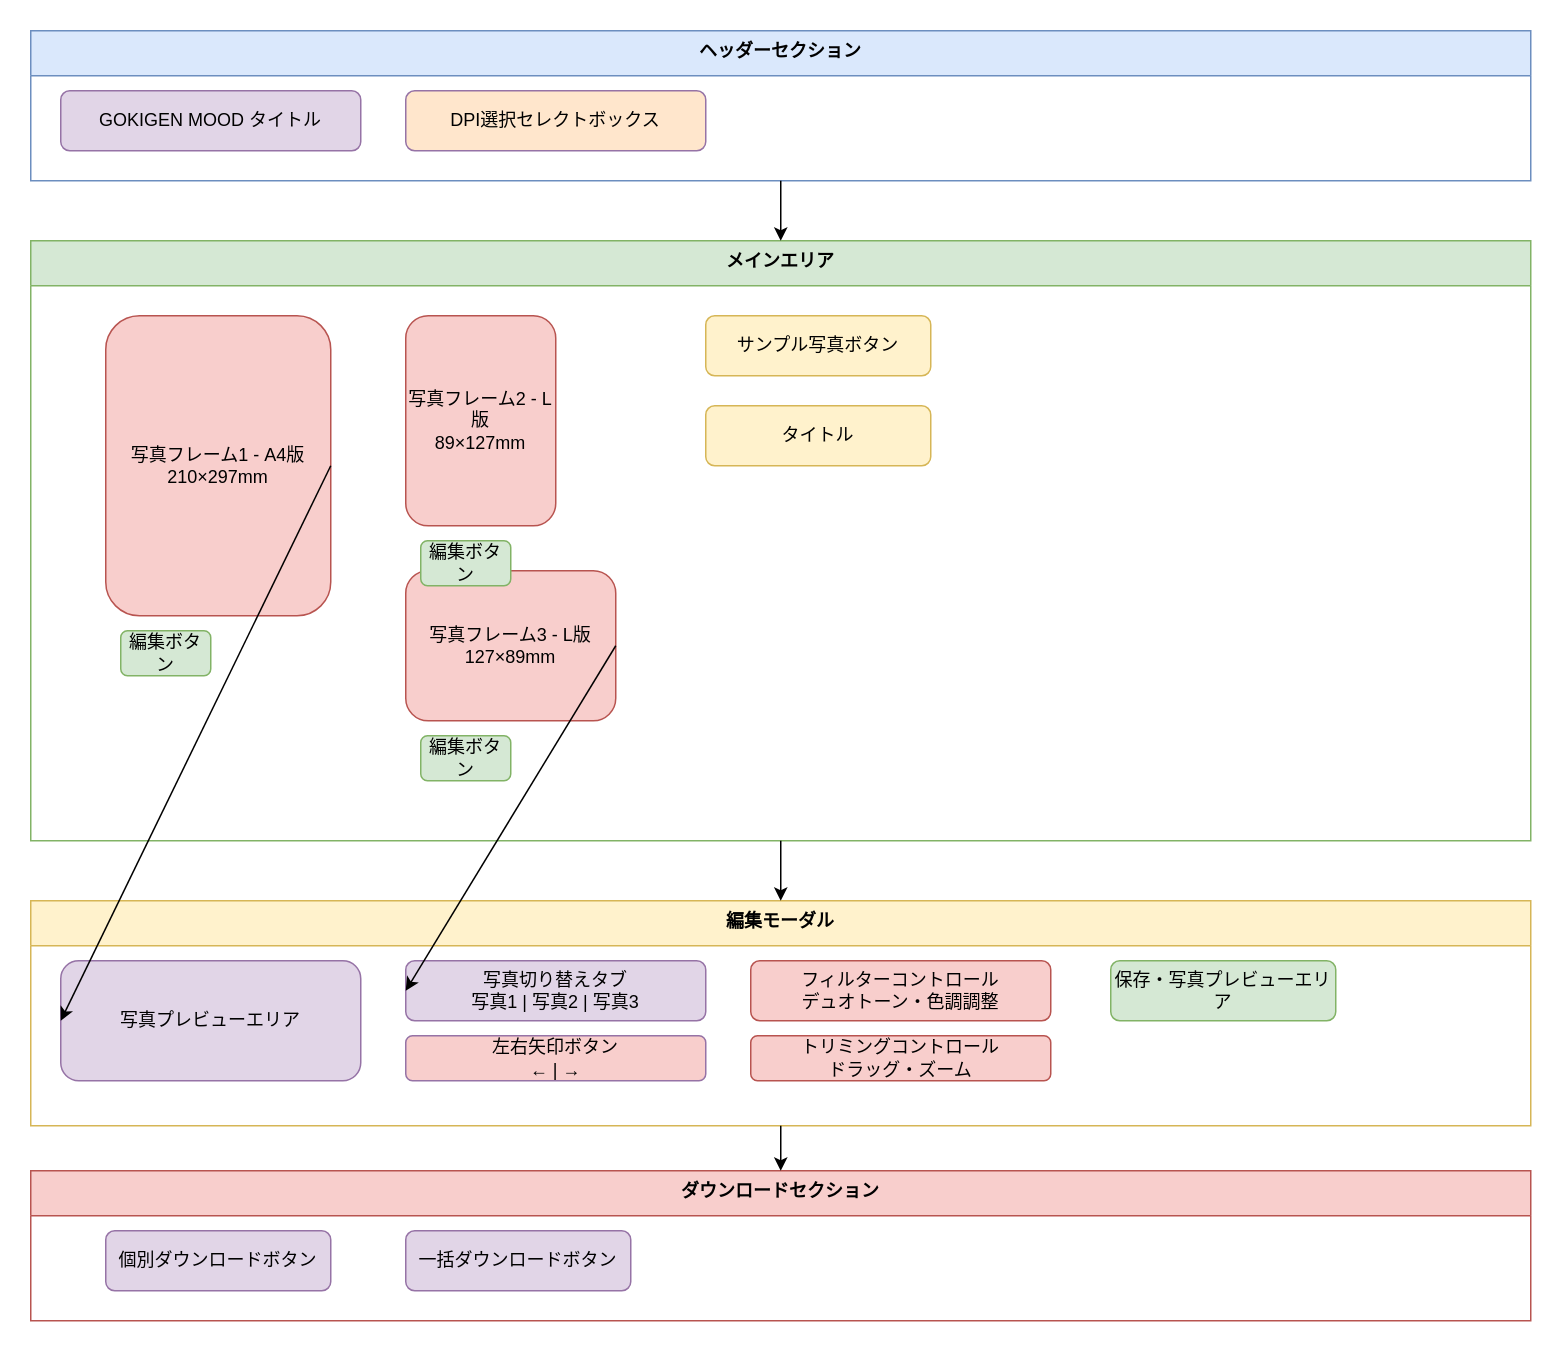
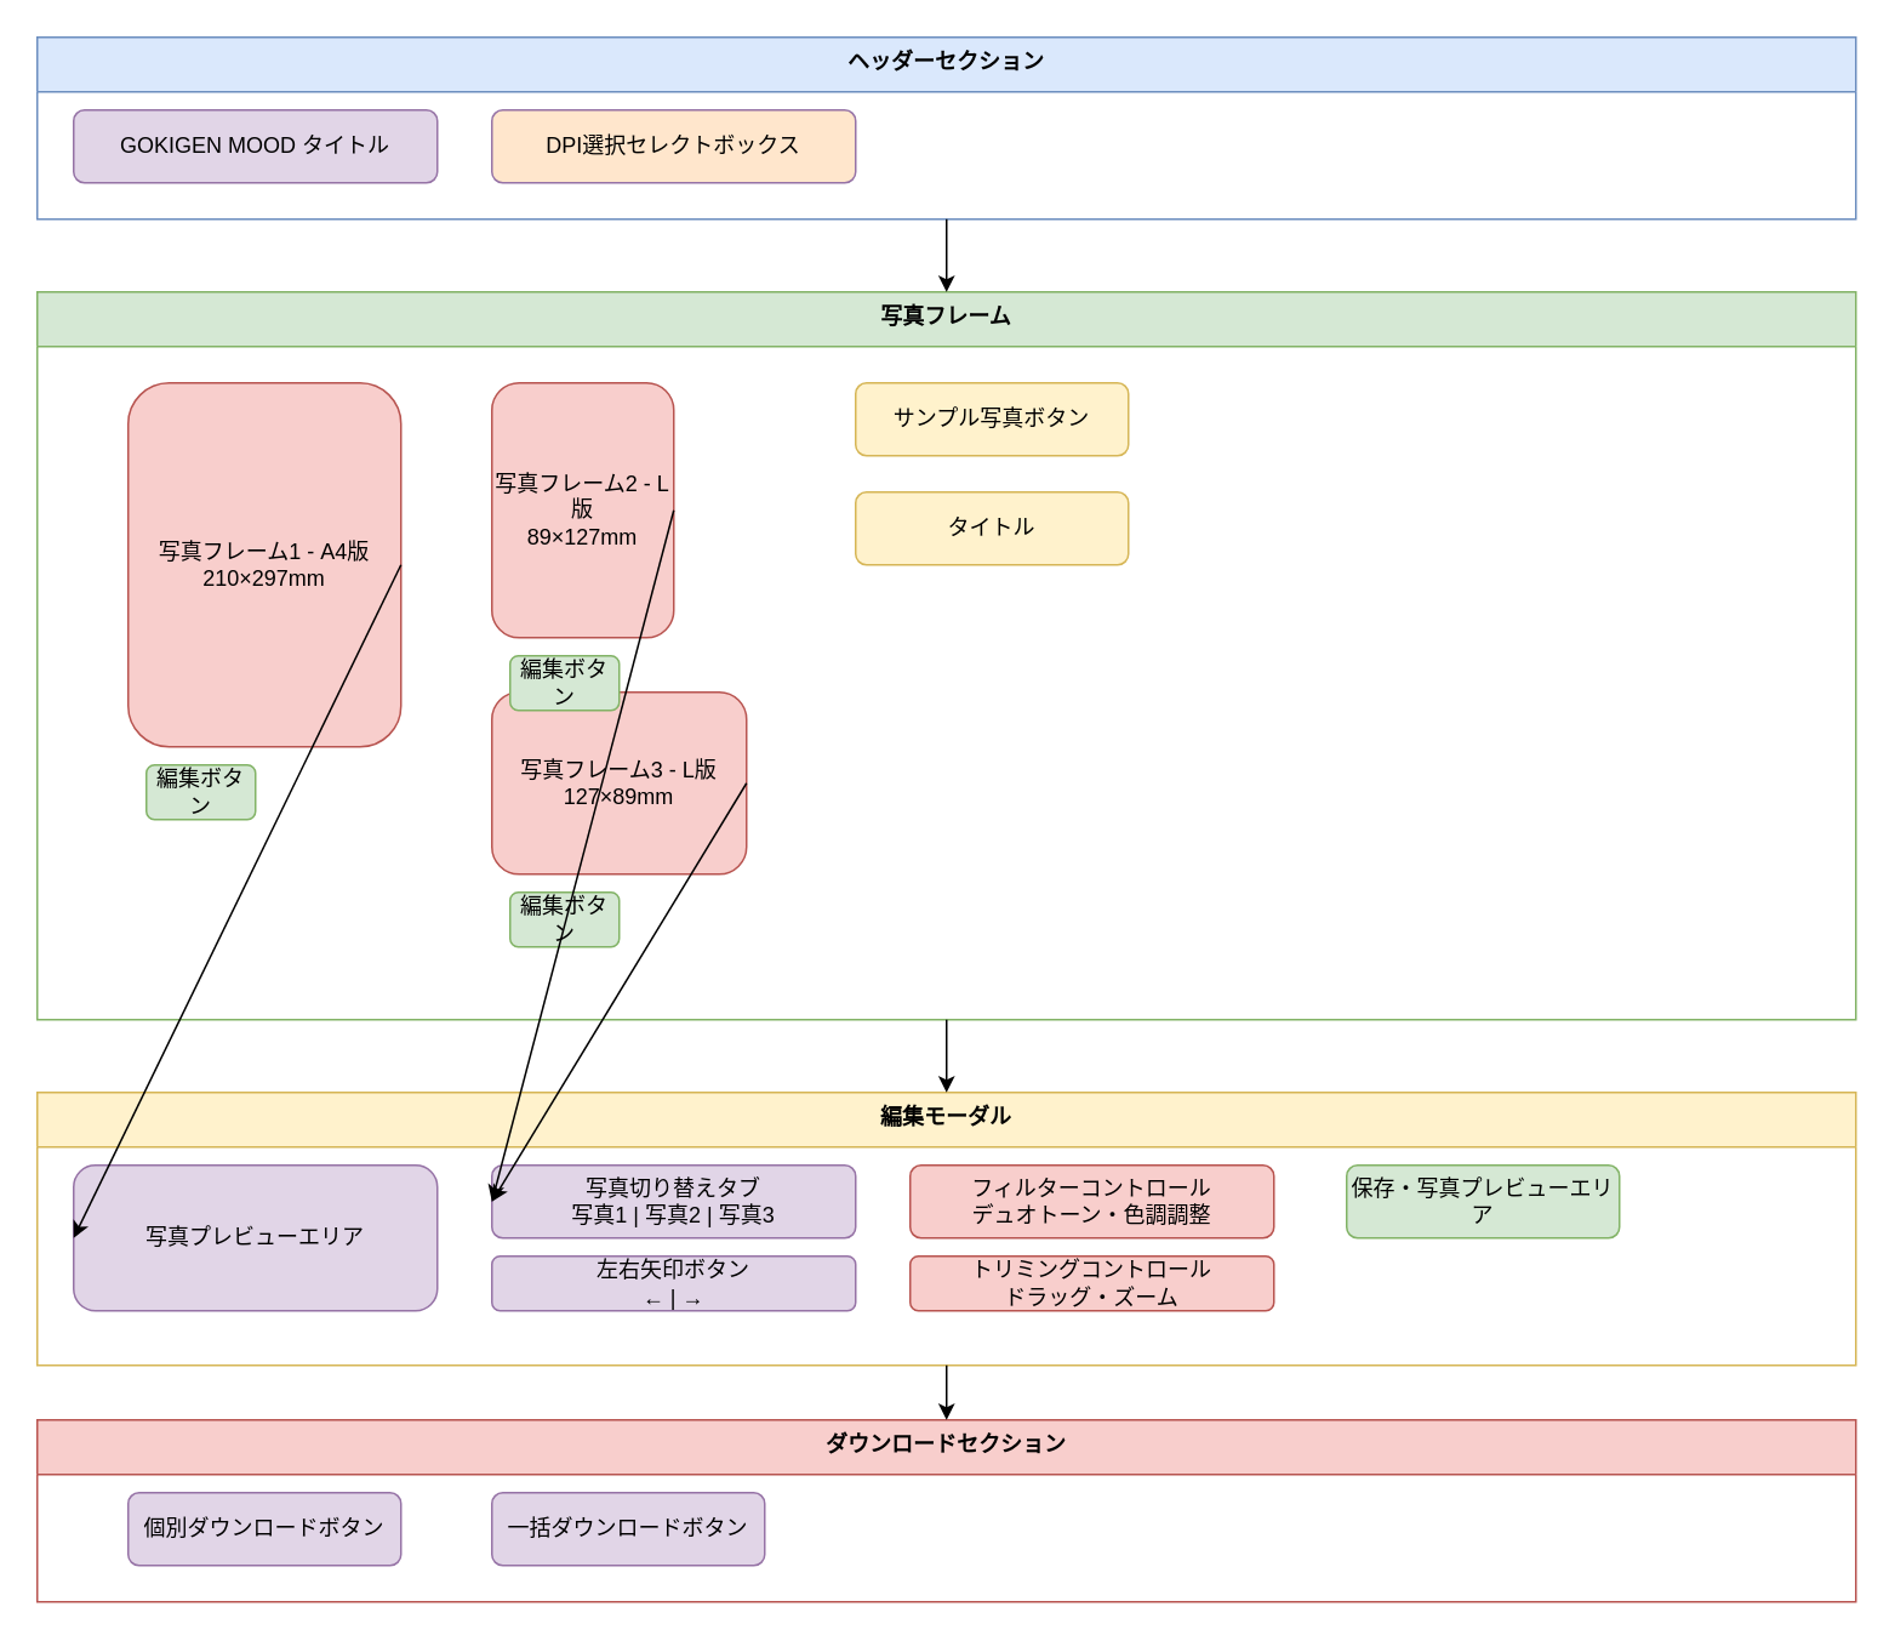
  <mxCell id="0" />
  <mxCell id="1" parent="0" />
  <mxCell id="2" value="ヘッダーセクション" style="swimlane;fontStyle=1;align=center;verticalAlign=top;childLayout=stackLayout;horizontal=1;startSize=30;horizontalStack=0;resizeParent=1;resizeLast=0;collapsible=1;marginBottom=0;whiteSpace=wrap;html=1;fillColor=#dae8fc;strokeColor=#6c8ebf;" vertex="1" parent="1"><mxGeometry x="20" y="20" width="1000" height="100" as="geometry" /></mxCell>
  <mxCell id="3" value="GOKIGEN MOOD タイトル" style="rounded=1;whiteSpace=wrap;html=1;fillColor=#e1d5e7;strokeColor=#9673a6;" vertex="1" parent="2"><mxGeometry x="20" y="40" width="200" height="40" as="geometry" /></mxCell>
  <mxCell id="4" value="DPI選択セレクトボックス" style="rounded=1;whiteSpace=wrap;html=1;fillColor=#ffe6cc;strokeColor=#9673a6;" vertex="1" parent="2"><mxGeometry x="250" y="40" width="200" height="40" as="geometry" /></mxCell>
- <mxCell id="5" value="メインエリア" style="swimlane;fontStyle=1;align=center;verticalAlign=top;childLayout=stackLayout;horizontal=1;startSize=30;horizontalStack=0;resizeParent=1;resizeLast=0;collapsible=1;marginBottom=0;whiteSpace=wrap;html=1;fillColor=#d5e8d4;strokeColor=#82b366;" vertex="1" parent="1"><mxGeometry x="20" y="160" width="1000" height="400" as="geometry" /></mxCell>
+ <mxCell id="5" value="写真フレーム" style="swimlane;fontStyle=1;align=center;verticalAlign=top;childLayout=stackLayout;horizontal=1;startSize=30;horizontalStack=0;resizeParent=1;resizeLast=0;collapsible=1;marginBottom=0;whiteSpace=wrap;html=1;fillColor=#d5e8d4;strokeColor=#82b366;" vertex="1" parent="1"><mxGeometry x="20" y="160" width="1000" height="400" as="geometry" /></mxCell>
  <mxCell id="6" value="写真フレーム1 - A4版&#10;210×297mm" style="rounded=1;whiteSpace=wrap;html=1;fillColor=#f8cecc;strokeColor=#b85450;" vertex="1" parent="5"><mxGeometry x="50" y="50" width="150" height="200" as="geometry" /></mxCell>
  <mxCell id="7" value="写真フレーム2 - L版&#10;89×127mm" style="rounded=1;whiteSpace=wrap;html=1;fillColor=#f8cecc;strokeColor=#b85450;" vertex="1" parent="5"><mxGeometry x="250" y="50" width="100" height="140" as="geometry" /></mxCell>
  <mxCell id="8" value="写真フレーム3 - L版&#10;127×89mm" style="rounded=1;whiteSpace=wrap;html=1;fillColor=#f8cecc;strokeColor=#b85450;" vertex="1" parent="5"><mxGeometry x="250" y="220" width="140" height="100" as="geometry" /></mxCell>
  <mxCell id="9" value="サンプル写真ボタン" style="rounded=1;whiteSpace=wrap;html=1;fillColor=#fff2cc;strokeColor=#d6b656;" vertex="1" parent="5"><mxGeometry x="450" y="50" width="150" height="40" as="geometry" /></mxCell>
  <mxCell id="10" value="タイトル" style="rounded=1;whiteSpace=wrap;html=1;fillColor=#fff2cc;strokeColor=#d6b656;" vertex="1" parent="5"><mxGeometry x="450" y="110" width="150" height="40" as="geometry" /></mxCell>
  <mxCell id="11" value="編集ボタン" style="rounded=1;whiteSpace=wrap;html=1;fillColor=#d5e8d4;strokeColor=#82b366;" vertex="1" parent="5"><mxGeometry x="60" y="260" width="60" height="30" as="geometry" /></mxCell>
  <mxCell id="12" value="編集ボタン" style="rounded=1;whiteSpace=wrap;html=1;fillColor=#d5e8d4;strokeColor=#82b366;" vertex="1" parent="5"><mxGeometry x="260" y="200" width="60" height="30" as="geometry" /></mxCell>
  <mxCell id="13" value="編集ボタン" style="rounded=1;whiteSpace=wrap;html=1;fillColor=#d5e8d4;strokeColor=#82b366;" vertex="1" parent="5"><mxGeometry x="260" y="330" width="60" height="30" as="geometry" /></mxCell>
  <mxCell id="14" value="編集モーダル" style="swimlane;fontStyle=1;align=center;verticalAlign=top;childLayout=stackLayout;horizontal=1;startSize=30;horizontalStack=0;resizeParent=1;resizeLast=0;collapsible=1;marginBottom=0;whiteSpace=wrap;html=1;fillColor=#fff2cc;strokeColor=#d6b656;" vertex="1" parent="1"><mxGeometry x="20" y="600" width="1000" height="150" as="geometry" /></mxCell>
  <mxCell id="15" value="写真プレビューエリア" style="rounded=1;whiteSpace=wrap;html=1;fillColor=#e1d5e7;strokeColor=#9673a6;" vertex="1" parent="14"><mxGeometry x="20" y="40" width="200" height="80" as="geometry" /></mxCell>
  <mxCell id="16" value="写真切り替えタブ&#10;写真1 | 写真2 | 写真3" style="rounded=1;whiteSpace=wrap;html=1;fillColor=#e1d5e7;strokeColor=#9673a6;" vertex="1" parent="14"><mxGeometry x="250" y="40" width="200" height="40" as="geometry" /></mxCell>
- <mxCell id="17" value="左右矢印ボタン&#10;← | →" style="rounded=1;whiteSpace=wrap;html=1;fillColor=#f8cecc;strokeColor=#9673a6;" vertex="1" parent="14"><mxGeometry x="250" y="90" width="200" height="30" as="geometry" /></mxCell>
+ <mxCell id="17" value="左右矢印ボタン&#10;← | →" style="rounded=1;whiteSpace=wrap;html=1;fillColor=#e1d5e7;strokeColor=#9673a6;" vertex="1" parent="14"><mxGeometry x="250" y="90" width="200" height="30" as="geometry" /></mxCell>
  <mxCell id="18" value="フィルターコントロール&#10;デュオトーン・色調調整" style="rounded=1;whiteSpace=wrap;html=1;fillColor=#f8cecc;strokeColor=#b85450;" vertex="1" parent="14"><mxGeometry x="480" y="40" width="200" height="40" as="geometry" /></mxCell>
  <mxCell id="19" value="トリミングコントロール&#10;ドラッグ・ズーム" style="rounded=1;whiteSpace=wrap;html=1;fillColor=#f8cecc;strokeColor=#b85450;" vertex="1" parent="14"><mxGeometry x="480" y="90" width="200" height="30" as="geometry" /></mxCell>
  <mxCell id="20" value="保存・写真プレビューエリア" style="rounded=1;whiteSpace=wrap;html=1;fillColor=#d5e8d4;strokeColor=#82b366;" vertex="1" parent="14"><mxGeometry x="720" y="40" width="150" height="40" as="geometry" /></mxCell>
  <mxCell id="21" value="ダウンロードセクション" style="swimlane;fontStyle=1;align=center;verticalAlign=top;childLayout=stackLayout;horizontal=1;startSize=30;horizontalStack=0;resizeParent=1;resizeLast=0;collapsible=1;marginBottom=0;whiteSpace=wrap;html=1;fillColor=#f8cecc;strokeColor=#b85450;" vertex="1" parent="1"><mxGeometry x="20" y="780" width="1000" height="100" as="geometry" /></mxCell>
  <mxCell id="22" value="個別ダウンロードボタン" style="rounded=1;whiteSpace=wrap;html=1;fillColor=#e1d5e7;strokeColor=#9673a6;" vertex="1" parent="21"><mxGeometry x="50" y="40" width="150" height="40" as="geometry" /></mxCell>
  <mxCell id="23" value="一括ダウンロードボタン" style="rounded=1;whiteSpace=wrap;html=1;fillColor=#e1d5e7;strokeColor=#9673a6;" vertex="1" parent="21"><mxGeometry x="250" y="40" width="150" height="40" as="geometry" /></mxCell>
  <mxCell id="24" value="" style="endArrow=classic;html=1;rounded=0;exitX=0.5;exitY=1;exitDx=0;exitDy=0;entryX=0.5;entryY=0;entryDx=0;entryDy=0;" edge="1" parent="1" source="2" target="5"><mxGeometry width="50" height="50" relative="1" as="geometry"><mxPoint x="520" y="130" as="sourcePoint" /><mxPoint x="570" y="80" as="targetPoint" /></mxGeometry></mxCell>
  <mxCell id="25" value="" style="endArrow=classic;html=1;rounded=0;exitX=0.5;exitY=1;exitDx=0;exitDy=0;entryX=0.5;entryY=0;entryDx=0;entryDy=0;" edge="1" parent="1" source="5" target="14"><mxGeometry width="50" height="50" relative="1" as="geometry"><mxPoint x="520" y="570" as="sourcePoint" /><mxPoint x="570" y="520" as="targetPoint" /></mxGeometry></mxCell>
  <mxCell id="26" value="" style="endArrow=classic;html=1;rounded=0;exitX=0.5;exitY=1;exitDx=0;exitDy=0;entryX=0.5;entryY=0;entryDx=0;entryDy=0;" edge="1" parent="1" source="14" target="21"><mxGeometry width="50" height="50" relative="1" as="geometry"><mxPoint x="520" y="760" as="sourcePoint" /><mxPoint x="570" y="710" as="targetPoint" /></mxGeometry></mxCell>
  <mxCell id="27" value="" style="endArrow=classic;html=1;rounded=0;exitX=1;exitY=0.5;exitDx=0;exitDy=0;entryX=0;entryY=0.5;entryDx=0;entryDy=0;" edge="1" parent="1" source="6" target="15"><mxGeometry width="50" height="50" relative="1" as="geometry"><mxPoint x="180" y="260" as="sourcePoint" /><mxPoint x="230" y="210" as="targetPoint" /></mxGeometry></mxCell>
+ <mxCell id="28" value="" style="endArrow=classic;html=1;rounded=0;exitX=1;exitY=0.5;exitDx=0;exitDy=0;entryX=0;entryY=0.5;entryDx=0;entryDy=0;" edge="1" parent="1" source="7" target="16"><mxGeometry width="50" height="50" relative="1" as="geometry"><mxPoint x="330" y="100" as="sourcePoint" /><mxPoint x="380" y="50" as="targetPoint" /></mxGeometry></mxCell>
  <mxCell id="29" value="" style="endArrow=classic;html=1;rounded=0;exitX=1;exitY=0.5;exitDx=0;exitDy=0;entryX=0;entryY=0.5;entryDx=0;entryDy=0;" edge="1" parent="1" source="8" target="16"><mxGeometry width="50" height="50" relative="1" as="geometry"><mxPoint x="370" y="250" as="sourcePoint" /><mxPoint x="420" y="200" as="targetPoint" /></mxGeometry></mxCell>
